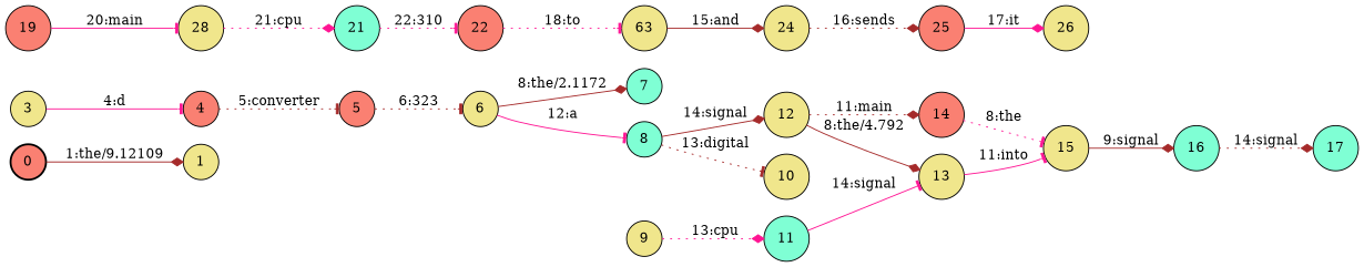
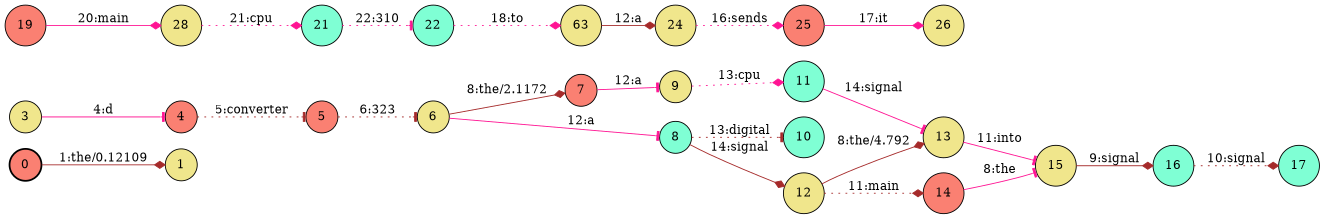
  digraph {
    nodesep=0.25
    rankdir=LR
    ranksep=0.4
    node [fillcolor=khaki fontsize=14 shape=circle style="solid,filled"]
    edge [arrowhead=diamond color=deeppink fontsize=14 style=solid]
    n1 [fillcolor=salmon label=0 style="bold,filled"]
    n2 [label=1]
    n3 [label=3]
    n4 [fillcolor=salmon label=4]
    n5 [fillcolor=salmon label=5]
    n6 [label=6]
-   n7 [fillcolor=aquamarine label=7]
+   n7 [fillcolor=salmon label=7]
    n8 [fillcolor=aquamarine label=8]
    n9 [label=9]
-   n10 [label=10]
+   n10 [fillcolor=aquamarine label=10]
    n11 [label=12]
    n12 [fillcolor=aquamarine label=11]
    n13 [label=13]
    n14 [fillcolor=salmon label=14]
    n15 [label=15]
    n16 [fillcolor=aquamarine label=16]
    n17 [fillcolor=aquamarine label=17]
    n18 [fillcolor=salmon label=19]
    n19 [label=28]
    n20 [fillcolor=aquamarine label=21]
-   n21 [fillcolor=salmon label=22]
+   n21 [fillcolor=aquamarine label=22]
    n22 [label=63]
    n23 [label=24]
    n24 [fillcolor=salmon label=25]
    n25 [label=26]
-   n1 -> n2 [color=brown label="1:the/9.12109"]
+   n1 -> n2 [color=brown label="1:the/0.12109"]
    n3 -> n4 [arrowhead=tee label="4:d"]
    n4 -> n5 [arrowhead=tee color=brown label="5:converter" style=dotted]
    n5 -> n6 [arrowhead=tee color=brown label="6:323" style=dotted]
    n6 -> n7 [color=brown label="8:the/2.1172"]
    n6 -> n8 [arrowhead=tee label="12:a"]
+   n7 -> n9 [arrowhead=tee label="12:a"]
    n8 -> n10 [arrowhead=tee color=brown label="13:digital" style=dotted]
    n8 -> n11 [color=brown label="14:signal"]
    n9 -> n12 [label="13:cpu" style=dotted]
    n11 -> n13 [color=brown label="8:the/4.792"]
    n11 -> n14 [color=brown label="11:main" style=dotted]
    n12 -> n13 [arrowhead=tee label="14:signal"]
    n13 -> n15 [arrowhead=tee label="11:into"]
-   n14 -> n15 [arrowhead=tee label="8:the" style=dotted]
+   n14 -> n15 [arrowhead=tee label="8:the"]
    n15 -> n16 [color=brown label="9:signal"]
-   n16 -> n17 [color=brown label="14:signal" style=dotted]
-   n18 -> n19 [arrowhead=tee label="20:main"]
+   n16 -> n17 [color=brown label="10:signal" style=dotted]
+   n18 -> n19 [label="20:main"]
    n19 -> n20 [label="21:cpu" style=dotted]
    n20 -> n21 [arrowhead=tee label="22:310" style=dotted]
-   n21 -> n22 [arrowhead=tee label="18:to" style=dotted]
-   n22 -> n23 [color=brown label="15:and"]
-   n23 -> n24 [color=brown label="16:sends" style=dotted]
+   n21 -> n22 [label="18:to" style=dotted]
+   n22 -> n23 [color=brown label="12:a"]
+   n23 -> n24 [label="16:sends" style=dotted]
    n24 -> n25 [label="17:it"]
  }
